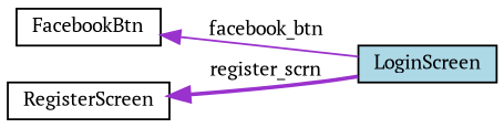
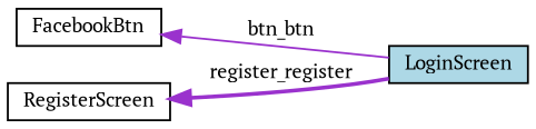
  digraph {
    fontname="PT Serif"
    rankdir=LR
    node [color=black fillcolor=white fontname="PT Serif" fontsize=10 shape=record style=filled]
    edge [color=darkorchid3 dir=back fontname="PT Serif" fontsize=10 labelfontname=Helvetica labelfontsize=10]
    n1 [fillcolor=lightblue fontcolor=black height=0.2 label=LoginScreen width=0.4]
    n2 [height=0.2 label=FacebookBtn width=0.4]
    n3 [height=0.2 label=RegisterScreen width=0.4]
-   n2 -> n1 [label=" facebook_btn" style=solid]
-   n3 -> n1 [label=" register_scrn" style=bold]
+   n2 -> n1 [label=" btn_btn" style=solid]
+   n3 -> n1 [label=" register_register" style=bold]
  }
